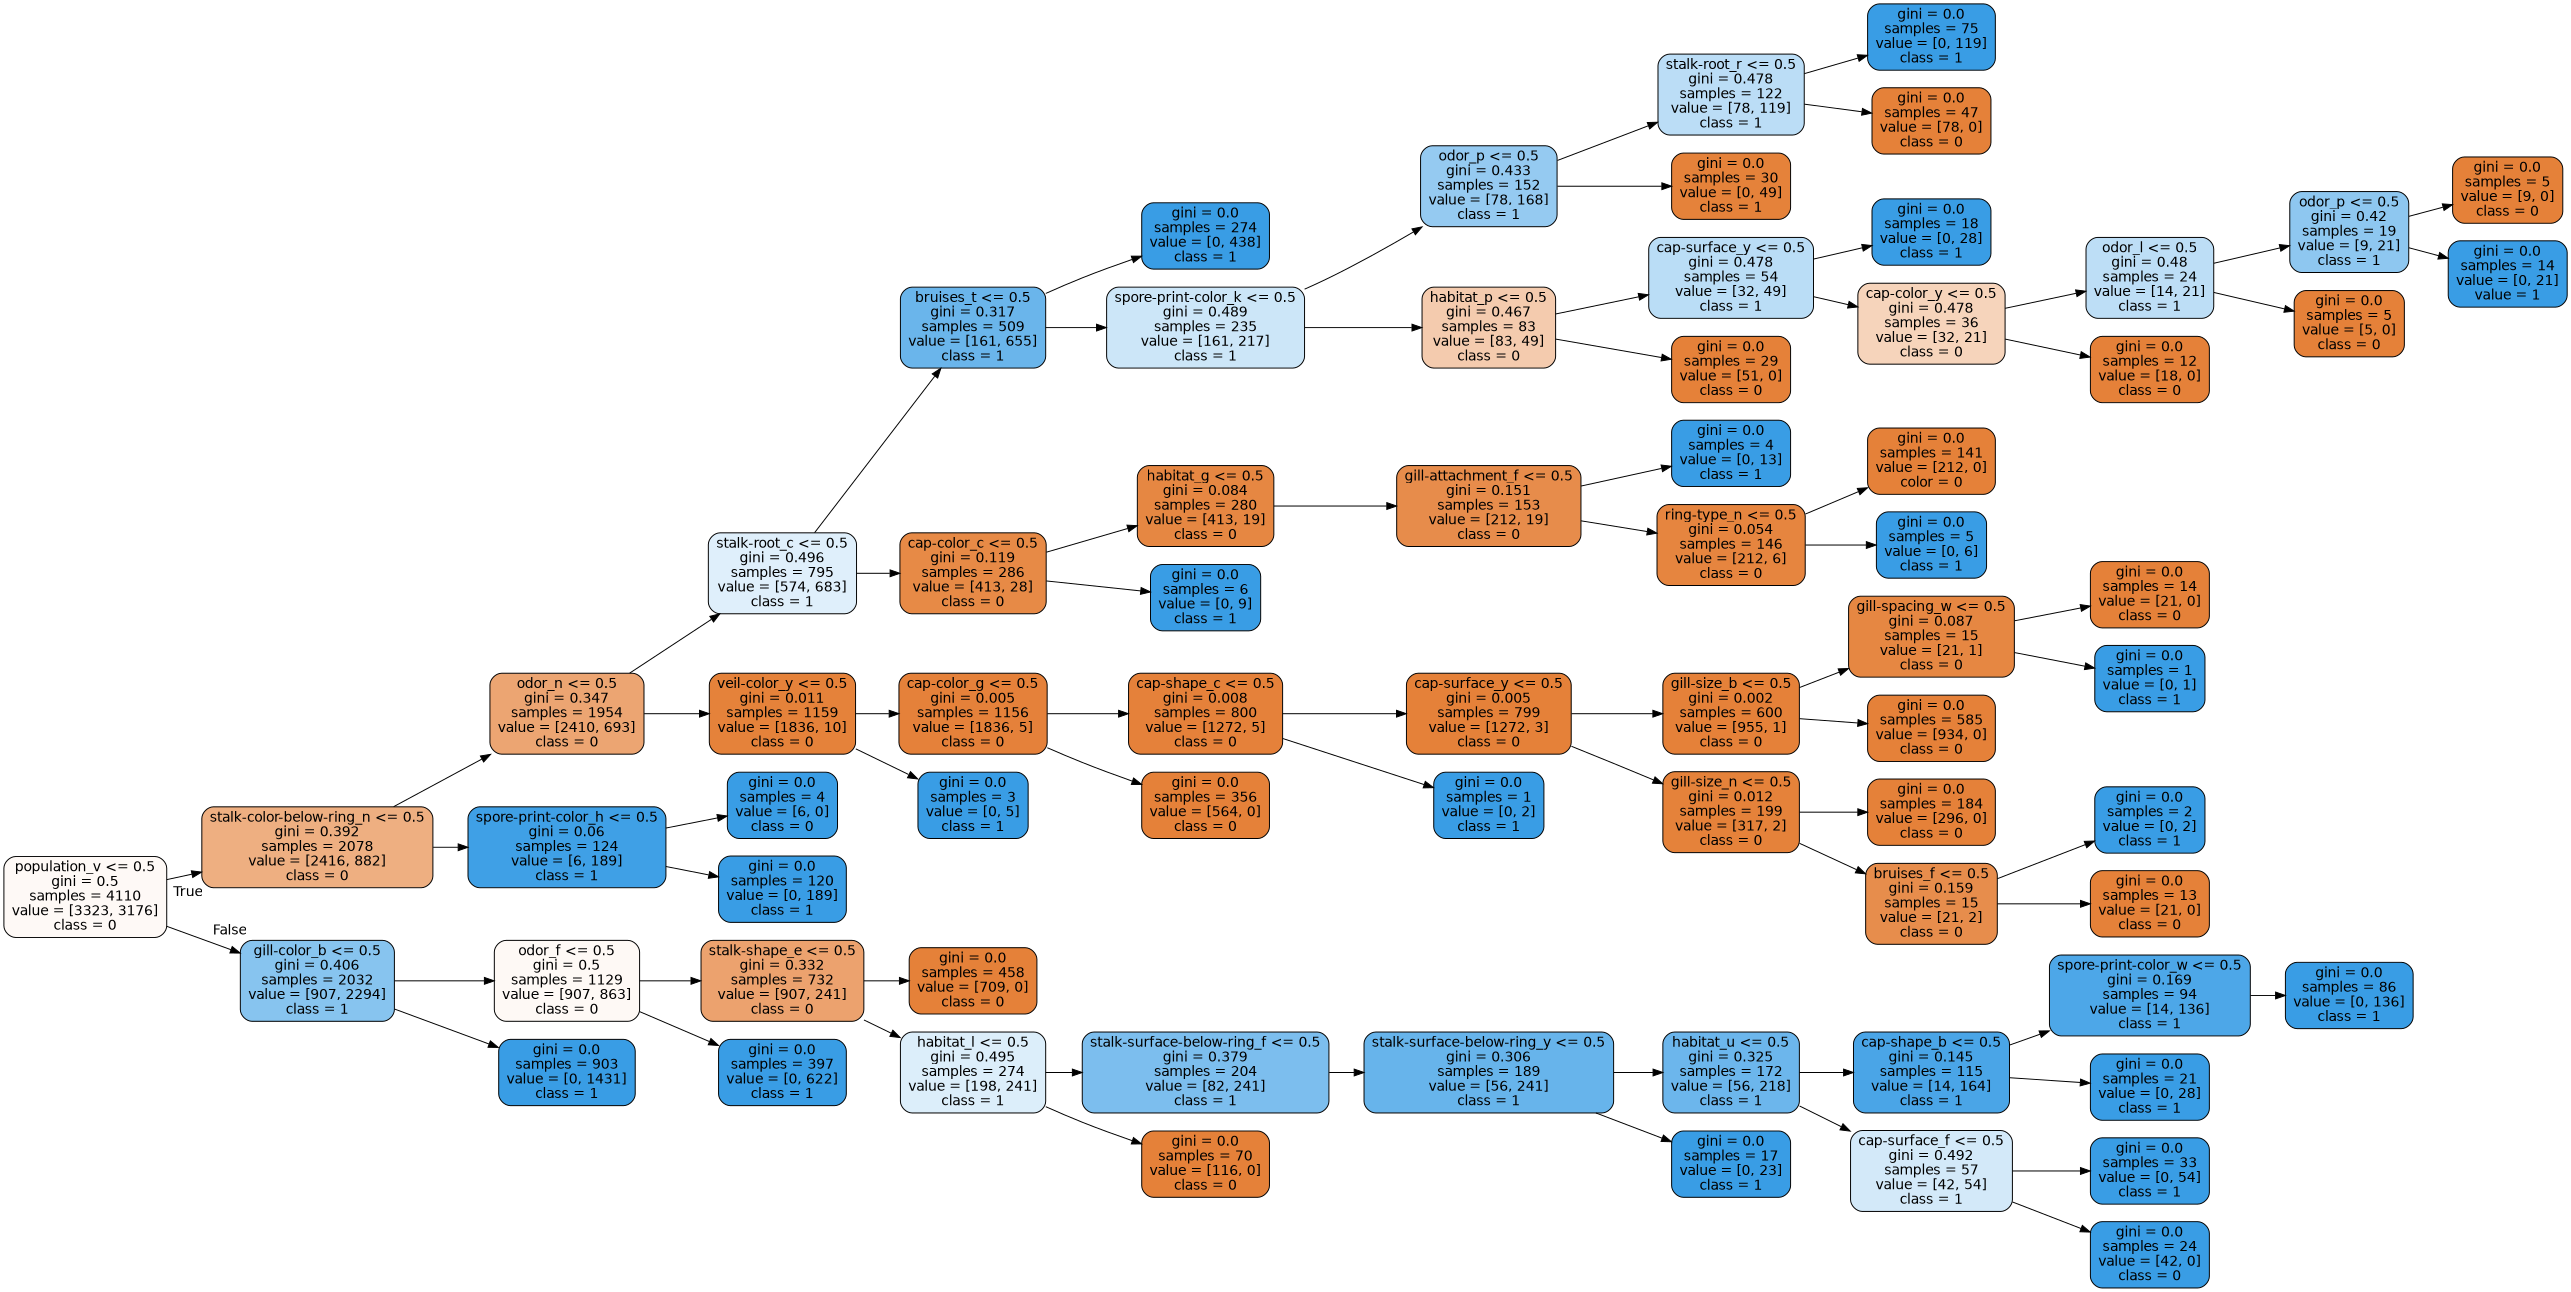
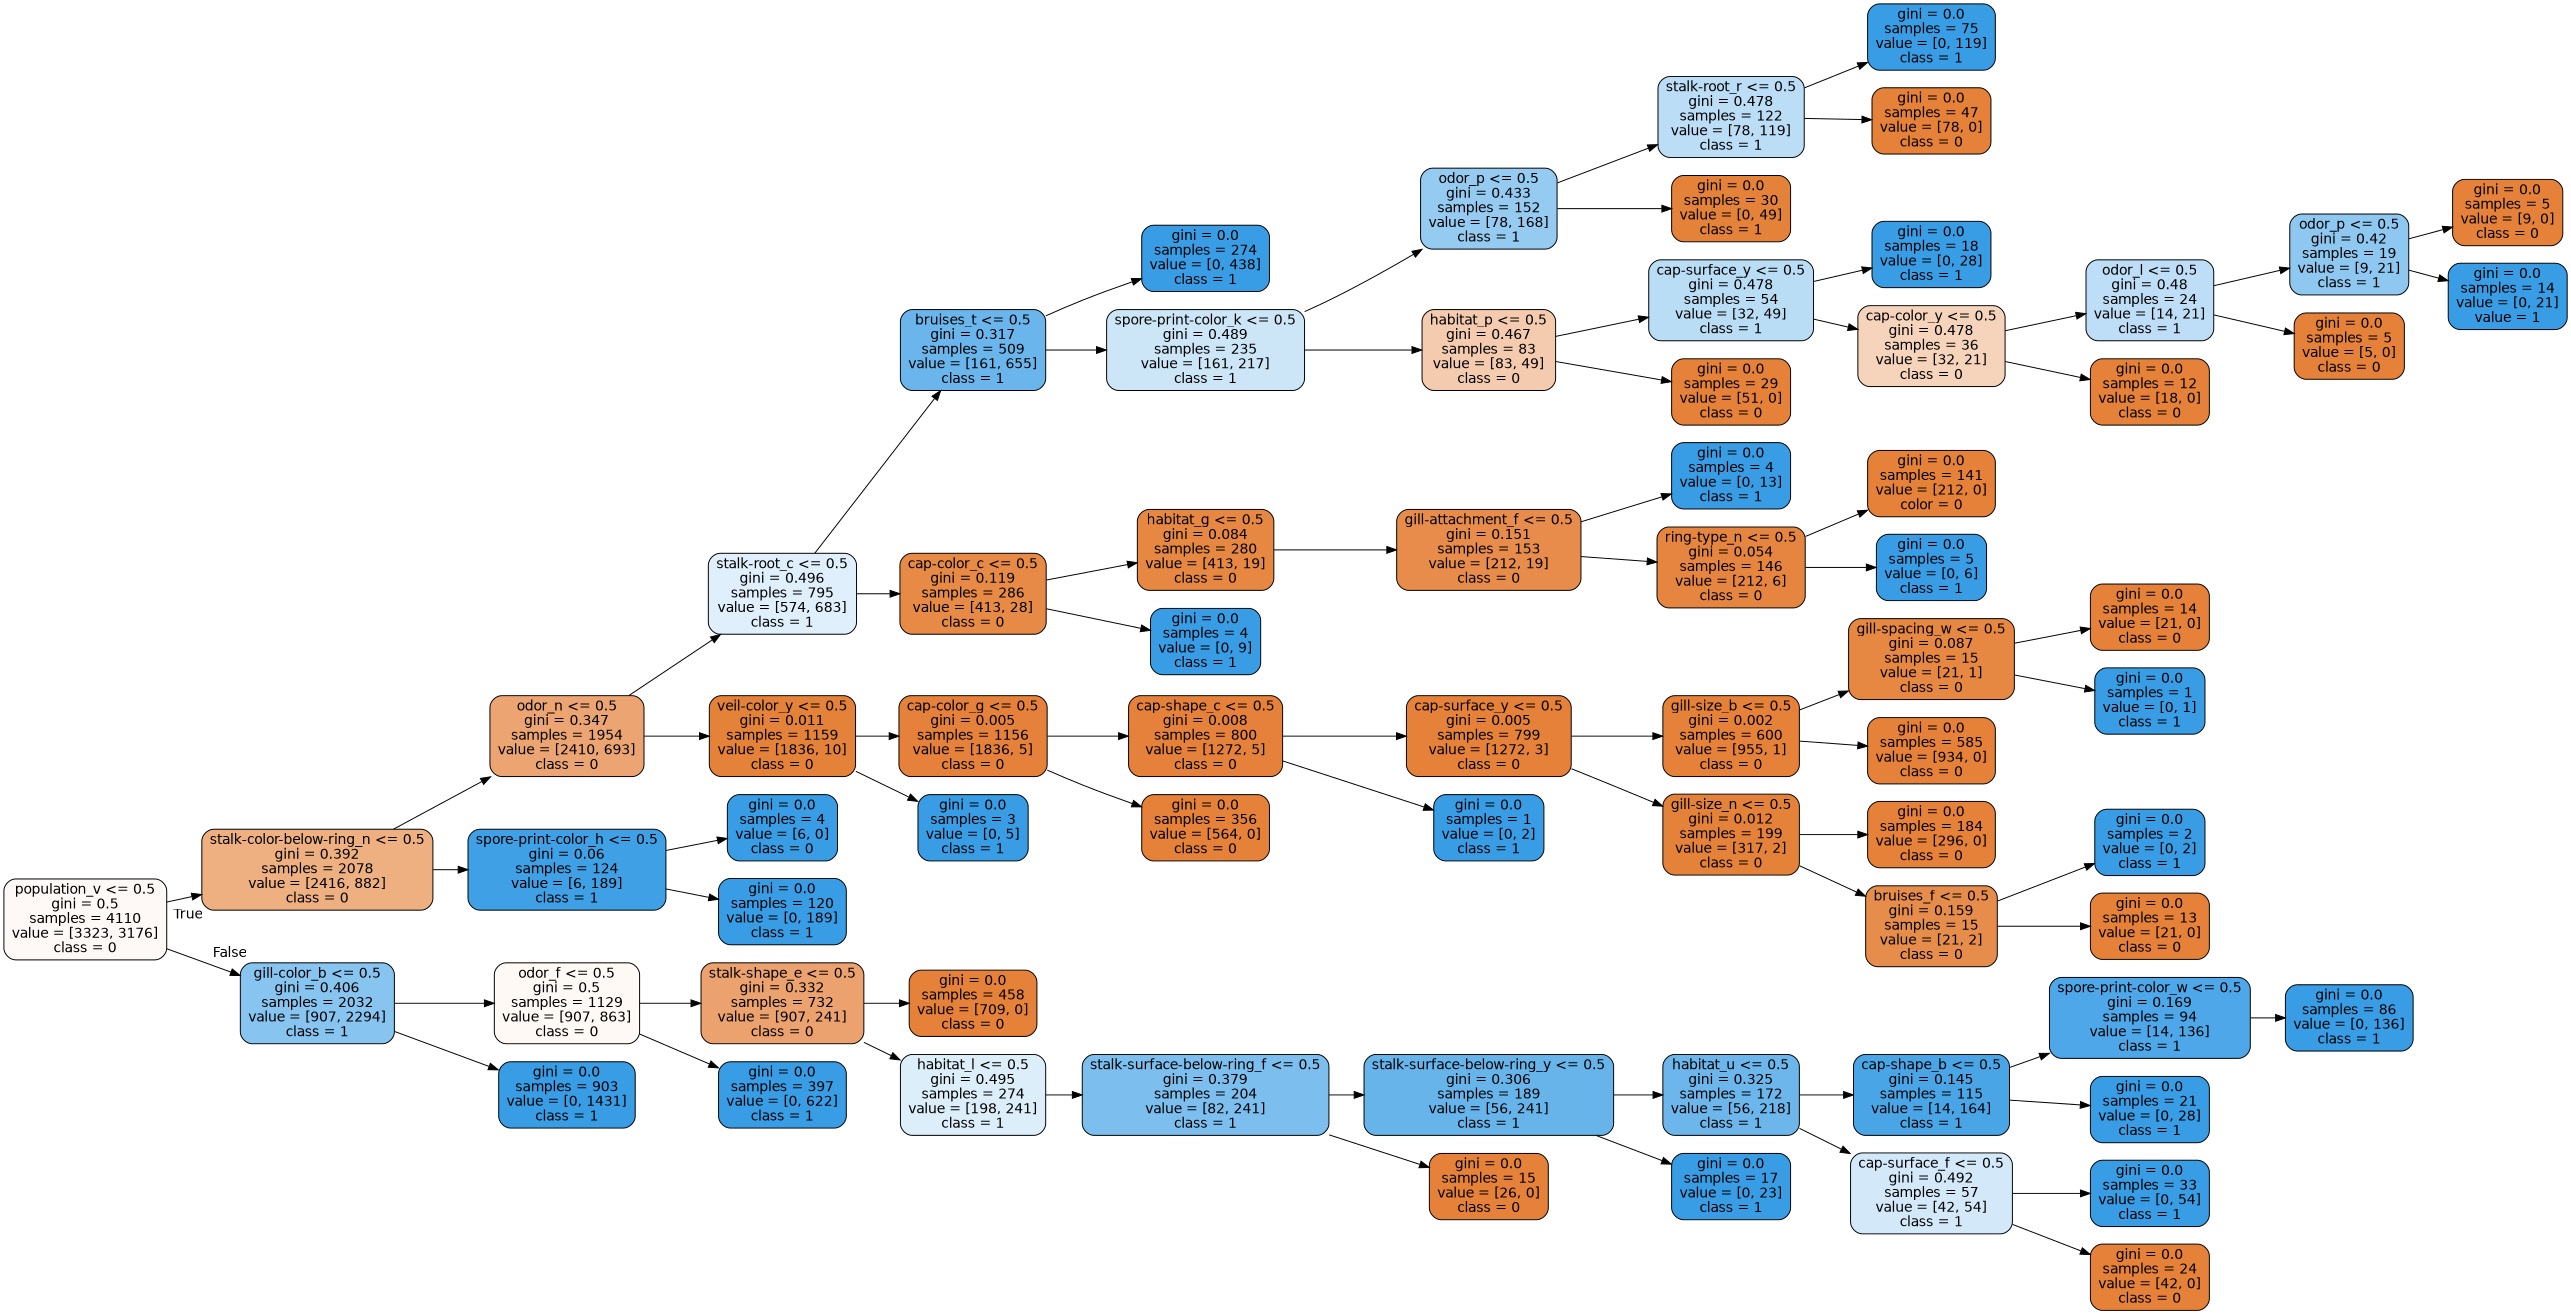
  digraph {
    rankdir=LR
    node [color=black fillcolor="#399de5" fontname=helvetica shape=box style="filled, rounded"]
    edge [fontname=helvetica]
    n1 [fillcolor="#fef9f6" label="population_v <= 0.5\ngini = 0.5\nsamples = 4110\nvalue = [3323, 3176]\nclass = 0"]
    n2 [fillcolor="#eeaf81" label="stalk-color-below-ring_n <= 0.5\ngini = 0.392\nsamples = 2078\nvalue = [2416, 882]\nclass = 0"]
    n3 [fillcolor="#87c4ef" label="gill-color_b <= 0.5\ngini = 0.406\nsamples = 2032\nvalue = [907, 2294]\nclass = 1"]
    n4 [fillcolor="#eca572" label="odor_n <= 0.5\ngini = 0.347\nsamples = 1954\nvalue = [2410, 693]\nclass = 0"]
    n5 [fillcolor="#3fa0e6" label="spore-print-color_h <= 0.5\ngini = 0.06\nsamples = 124\nvalue = [6, 189]\nclass = 1"]
    n6 [fillcolor="#fef9f5" label="odor_f <= 0.5\ngini = 0.5\nsamples = 1129\nvalue = [907, 863]\nclass = 0"]
    n7 [label="gini = 0.0\nsamples = 903\nvalue = [0, 1431]\nclass = 1"]
    n8 [fillcolor="#dfeffb" label="stalk-root_c <= 0.5\ngini = 0.496\nsamples = 795\nvalue = [574, 683]\nclass = 1"]
    n9 [fillcolor="#e5823a" label="veil-color_y <= 0.5\ngini = 0.011\nsamples = 1159\nvalue = [1836, 10]\nclass = 0"]
    n10 [label="gini = 0.0\nsamples = 4\nvalue = [6, 0]\nclass = 0"]
    n11 [label="gini = 0.0\nsamples = 120\nvalue = [0, 189]\nclass = 1"]
    n12 [fillcolor="#6ab5eb" label="bruises_t <= 0.5\ngini = 0.317\nsamples = 509\nvalue = [161, 655]\nclass = 1"]
    n13 [fillcolor="#e78a46" label="cap-color_c <= 0.5\ngini = 0.119\nsamples = 286\nvalue = [413, 28]\nclass = 0"]
    n14 [fillcolor="#e5813a" label="cap-color_g <= 0.5\ngini = 0.005\nsamples = 1156\nvalue = [1836, 5]\nclass = 0"]
    n15 [label="gini = 0.0\nsamples = 3\nvalue = [0, 5]\nclass = 1"]
    n16 [label="gini = 0.0\nsamples = 274\nvalue = [0, 438]\nclass = 1"]
    n17 [fillcolor="#cce6f8" label="spore-print-color_k <= 0.5\ngini = 0.489\nsamples = 235\nvalue = [161, 217]\nclass = 1"]
    n18 [fillcolor="#e68742" label="habitat_g <= 0.5\ngini = 0.084\nsamples = 280\nvalue = [413, 19]\nclass = 0"]
-   n19 [label="gini = 0.0\nsamples = 6\nvalue = [0, 9]\nclass = 1"]
+   n19 [label="gini = 0.0\nsamples = 4\nvalue = [0, 9]\nclass = 1"]
    n20 [fillcolor="#95caf1" label="odor_p <= 0.5\ngini = 0.433\nsamples = 152\nvalue = [78, 168]\nclass = 1"]
    n21 [fillcolor="#f4cbae" label="habitat_p <= 0.5\ngini = 0.467\nsamples = 83\nvalue = [83, 49]\nclass = 0"]
    n22 [fillcolor="#bbddf6" label="stalk-root_r <= 0.5\ngini = 0.478\nsamples = 122\nvalue = [78, 119]\nclass = 1"]
    n23 [fillcolor="#e5823a" label="gini = 0.0\nsamples = 30\nvalue = [0, 49]\nclass = 1"]
    n24 [fillcolor="#baddf6" label="cap-surface_y <= 0.5\ngini = 0.478\nsamples = 54\nvalue = [32, 49]\nclass = 1"]
    n25 [fillcolor="#e58139" label="gini = 0.0\nsamples = 29\nvalue = [51, 0]\nclass = 0"]
    n26 [label="gini = 0.0\nsamples = 75\nvalue = [0, 119]\nclass = 1"]
    n27 [fillcolor="#e58139" label="gini = 0.0\nsamples = 47\nvalue = [78, 0]\nclass = 0"]
    n28 [label="gini = 0.0\nsamples = 18\nvalue = [0, 28]\nclass = 1"]
    n29 [fillcolor="#f6d4bb" label="cap-color_y <= 0.5\ngini = 0.478\nsamples = 36\nvalue = [32, 21]\nclass = 0"]
    n30 [fillcolor="#bddef6" label="odor_l <= 0.5\ngini = 0.48\nsamples = 24\nvalue = [14, 21]\nclass = 1"]
    n31 [fillcolor="#e58139" label="gini = 0.0\nsamples = 12\nvalue = [18, 0]\nclass = 0"]
    n32 [fillcolor="#8ec7f0" label="odor_p <= 0.5\ngini = 0.42\nsamples = 19\nvalue = [9, 21]\nclass = 1"]
    n33 [fillcolor="#e58139" label="gini = 0.0\nsamples = 5\nvalue = [5, 0]\nclass = 0"]
    n34 [fillcolor="#e58139" label="gini = 0.0\nsamples = 5\nvalue = [9, 0]\nclass = 0"]
    n35 [label="gini = 0.0\nsamples = 14\nvalue = [0, 21]\nvalue = 1"]
    n36 [fillcolor="#e78c4b" label="gill-attachment_f <= 0.5\ngini = 0.151\nsamples = 153\nvalue = [212, 19]\nclass = 0"]
    n37 [label="gini = 0.0\nsamples = 4\nvalue = [0, 13]\nclass = 1"]
    n38 [fillcolor="#e6853f" label="ring-type_n <= 0.5\ngini = 0.054\nsamples = 146\nvalue = [212, 6]\nclass = 0"]
    n39 [fillcolor="#e58139" label="gini = 0.0\nsamples = 141\nvalue = [212, 0]\ncolor = 0"]
    n40 [label="gini = 0.0\nsamples = 5\nvalue = [0, 6]\nclass = 1"]
    n41 [fillcolor="#e5813a" label="cap-shape_c <= 0.5\ngini = 0.008\nsamples = 800\nvalue = [1272, 5]\nclass = 0"]
    n42 [fillcolor="#e58139" label="gini = 0.0\nsamples = 356\nvalue = [564, 0]\nclass = 0"]
    n43 [fillcolor="#e58139" label="cap-surface_y <= 0.5\ngini = 0.005\nsamples = 799\nvalue = [1272, 3]\nclass = 0"]
    n44 [label="gini = 0.0\nsamples = 1\nvalue = [0, 2]\nclass = 1"]
    n45 [fillcolor="#e58139" label="gill-size_b <= 0.5\ngini = 0.002\nsamples = 600\nvalue = [955, 1]\nclass = 0"]
    n46 [fillcolor="#e5823a" label="gill-size_n <= 0.5\ngini = 0.012\nsamples = 199\nvalue = [317, 2]\nclass = 0"]
    n47 [fillcolor="#e68742" label="gill-spacing_w <= 0.5\ngini = 0.087\nsamples = 15\nvalue = [21, 1]\nclass = 0"]
    n48 [fillcolor="#e58139" label="gini = 0.0\nsamples = 585\nvalue = [934, 0]\nclass = 0"]
    n49 [fillcolor="#e58139" label="gini = 0.0\nsamples = 184\nvalue = [296, 0]\nclass = 0"]
    n50 [fillcolor="#e78d4c" label="bruises_f <= 0.5\ngini = 0.159\nsamples = 15\nvalue = [21, 2]\nclass = 0"]
    n51 [fillcolor="#e58139" label="gini = 0.0\nsamples = 14\nvalue = [21, 0]\nclass = 0"]
    n52 [label="gini = 0.0\nsamples = 1\nvalue = [0, 1]\nclass = 1"]
    n53 [label="gini = 0.0\nsamples = 2\nvalue = [0, 2]\nclass = 1"]
    n54 [fillcolor="#e58139" label="gini = 0.0\nsamples = 13\nvalue = [21, 0]\nclass = 0"]
    n55 [fillcolor="#eca26e" label="stalk-shape_e <= 0.5\ngini = 0.332\nsamples = 732\nvalue = [907, 241]\nclass = 0"]
    n56 [label="gini = 0.0\nsamples = 397\nvalue = [0, 622]\nclass = 1"]
    n57 [fillcolor="#e58139" label="gini = 0.0\nsamples = 458\nvalue = [709, 0]\nclass = 0"]
    n58 [fillcolor="#dceefa" label="habitat_l <= 0.5\ngini = 0.495\nsamples = 274\nvalue = [198, 241]\nclass = 1"]
    n59 [fillcolor="#7cbeee" label="stalk-surface-below-ring_f <= 0.5\ngini = 0.379\nsamples = 204\nvalue = [82, 241]\nclass = 1"]
-   n60 [fillcolor="#e58139" label="gini = 0.0\nsamples = 70\nvalue = [116, 0]\nclass = 0"]
    n61 [fillcolor="#67b4eb" label="stalk-surface-below-ring_y <= 0.5\ngini = 0.306\nsamples = 189\nvalue = [56, 241]\nclass = 1"]
+   n62 [fillcolor="#e58139" label="gini = 0.0\nsamples = 15\nvalue = [26, 0]\nclass = 0"]
    n63 [fillcolor="#6cb6ec" label="habitat_u <= 0.5\ngini = 0.325\nsamples = 172\nvalue = [56, 218]\nclass = 1"]
    n64 [label="gini = 0.0\nsamples = 17\nvalue = [0, 23]\nclass = 1"]
    n65 [fillcolor="#4aa5e7" label="cap-shape_b <= 0.5\ngini = 0.145\nsamples = 115\nvalue = [14, 164]\nclass = 1"]
    n66 [fillcolor="#d3e9f9" label="cap-surface_f <= 0.5\ngini = 0.492\nsamples = 57\nvalue = [42, 54]\nclass = 1"]
    n67 [fillcolor="#4da7e8" label="spore-print-color_w <= 0.5\ngini = 0.169\nsamples = 94\nvalue = [14, 136]\nclass = 1"]
    n68 [label="gini = 0.0\nsamples = 21\nvalue = [0, 28]\nclass = 1"]
    n69 [label="gini = 0.0\nsamples = 33\nvalue = [0, 54]\nclass = 1"]
-   n70 [label="gini = 0.0\nsamples = 24\nvalue = [42, 0]\nclass = 0"]
+   n70 [fillcolor="#e58139" label="gini = 0.0\nsamples = 24\nvalue = [42, 0]\nclass = 0"]
    n71 [label="gini = 0.0\nsamples = 86\nvalue = [0, 136]\nclass = 1"]
    n1 -> n2 [headlabel=True labelangle=45 labeldistance=2.5]
    n1 -> n3 [headlabel=False labelangle=-45 labeldistance=2.5]
    n2 -> n4
    n2 -> n5
    n3 -> n6
    n3 -> n7
    n4 -> n8
    n4 -> n9
    n5 -> n10
    n5 -> n11
    n6 -> n55
    n6 -> n56
    n8 -> n12
    n8 -> n13
    n9 -> n14
    n9 -> n15
    n12 -> n16
    n12 -> n17
    n13 -> n18
    n13 -> n19
    n14 -> n41
    n14 -> n42
    n17 -> n20
    n17 -> n21
    n18 -> n36
    n20 -> n22
    n20 -> n23
    n21 -> n24
    n21 -> n25
    n22 -> n26
    n22 -> n27
    n24 -> n28
    n24 -> n29
    n29 -> n30
    n29 -> n31
    n30 -> n32
    n30 -> n33
    n32 -> n34
    n32 -> n35
    n36 -> n37
    n36 -> n38
    n38 -> n39
    n38 -> n40
    n41 -> n43
    n41 -> n44
    n43 -> n45
    n43 -> n46
    n45 -> n47
    n45 -> n48
    n46 -> n49
    n46 -> n50
    n47 -> n51
    n47 -> n52
    n50 -> n53
    n50 -> n54
    n55 -> n57
    n55 -> n58
    n58 -> n59
-   n58 -> n60
    n59 -> n61
+   n59 -> n62
    n61 -> n63
    n61 -> n64
    n63 -> n65
    n63 -> n66
    n65 -> n67
    n65 -> n68
    n66 -> n69
    n66 -> n70
    n67 -> n71
  }
